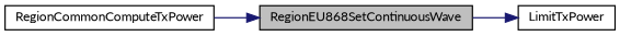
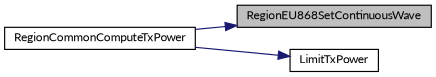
  digraph {
    fontname=Lato
    rankdir=LR
    node [color=black fillcolor=white fontname=Lato fontsize=10 shape=record style=filled]
    edge [color=midnightblue fontname=Lato fontsize=10 labelfontname=Helvetica labelfontsize=10 style=solid]
    n1 [fillcolor=grey75 fontcolor=black height=0.2 label=RegionEU868SetContinuousWave width=0.4]
    n2 [height=0.2 label=LimitTxPower width=0.4]
    n3 [height=0.2 label=RegionCommonComputeTxPower width=0.4]
-   n1 -> n2
+   n3 -> n2
    n3 -> n1
  }
